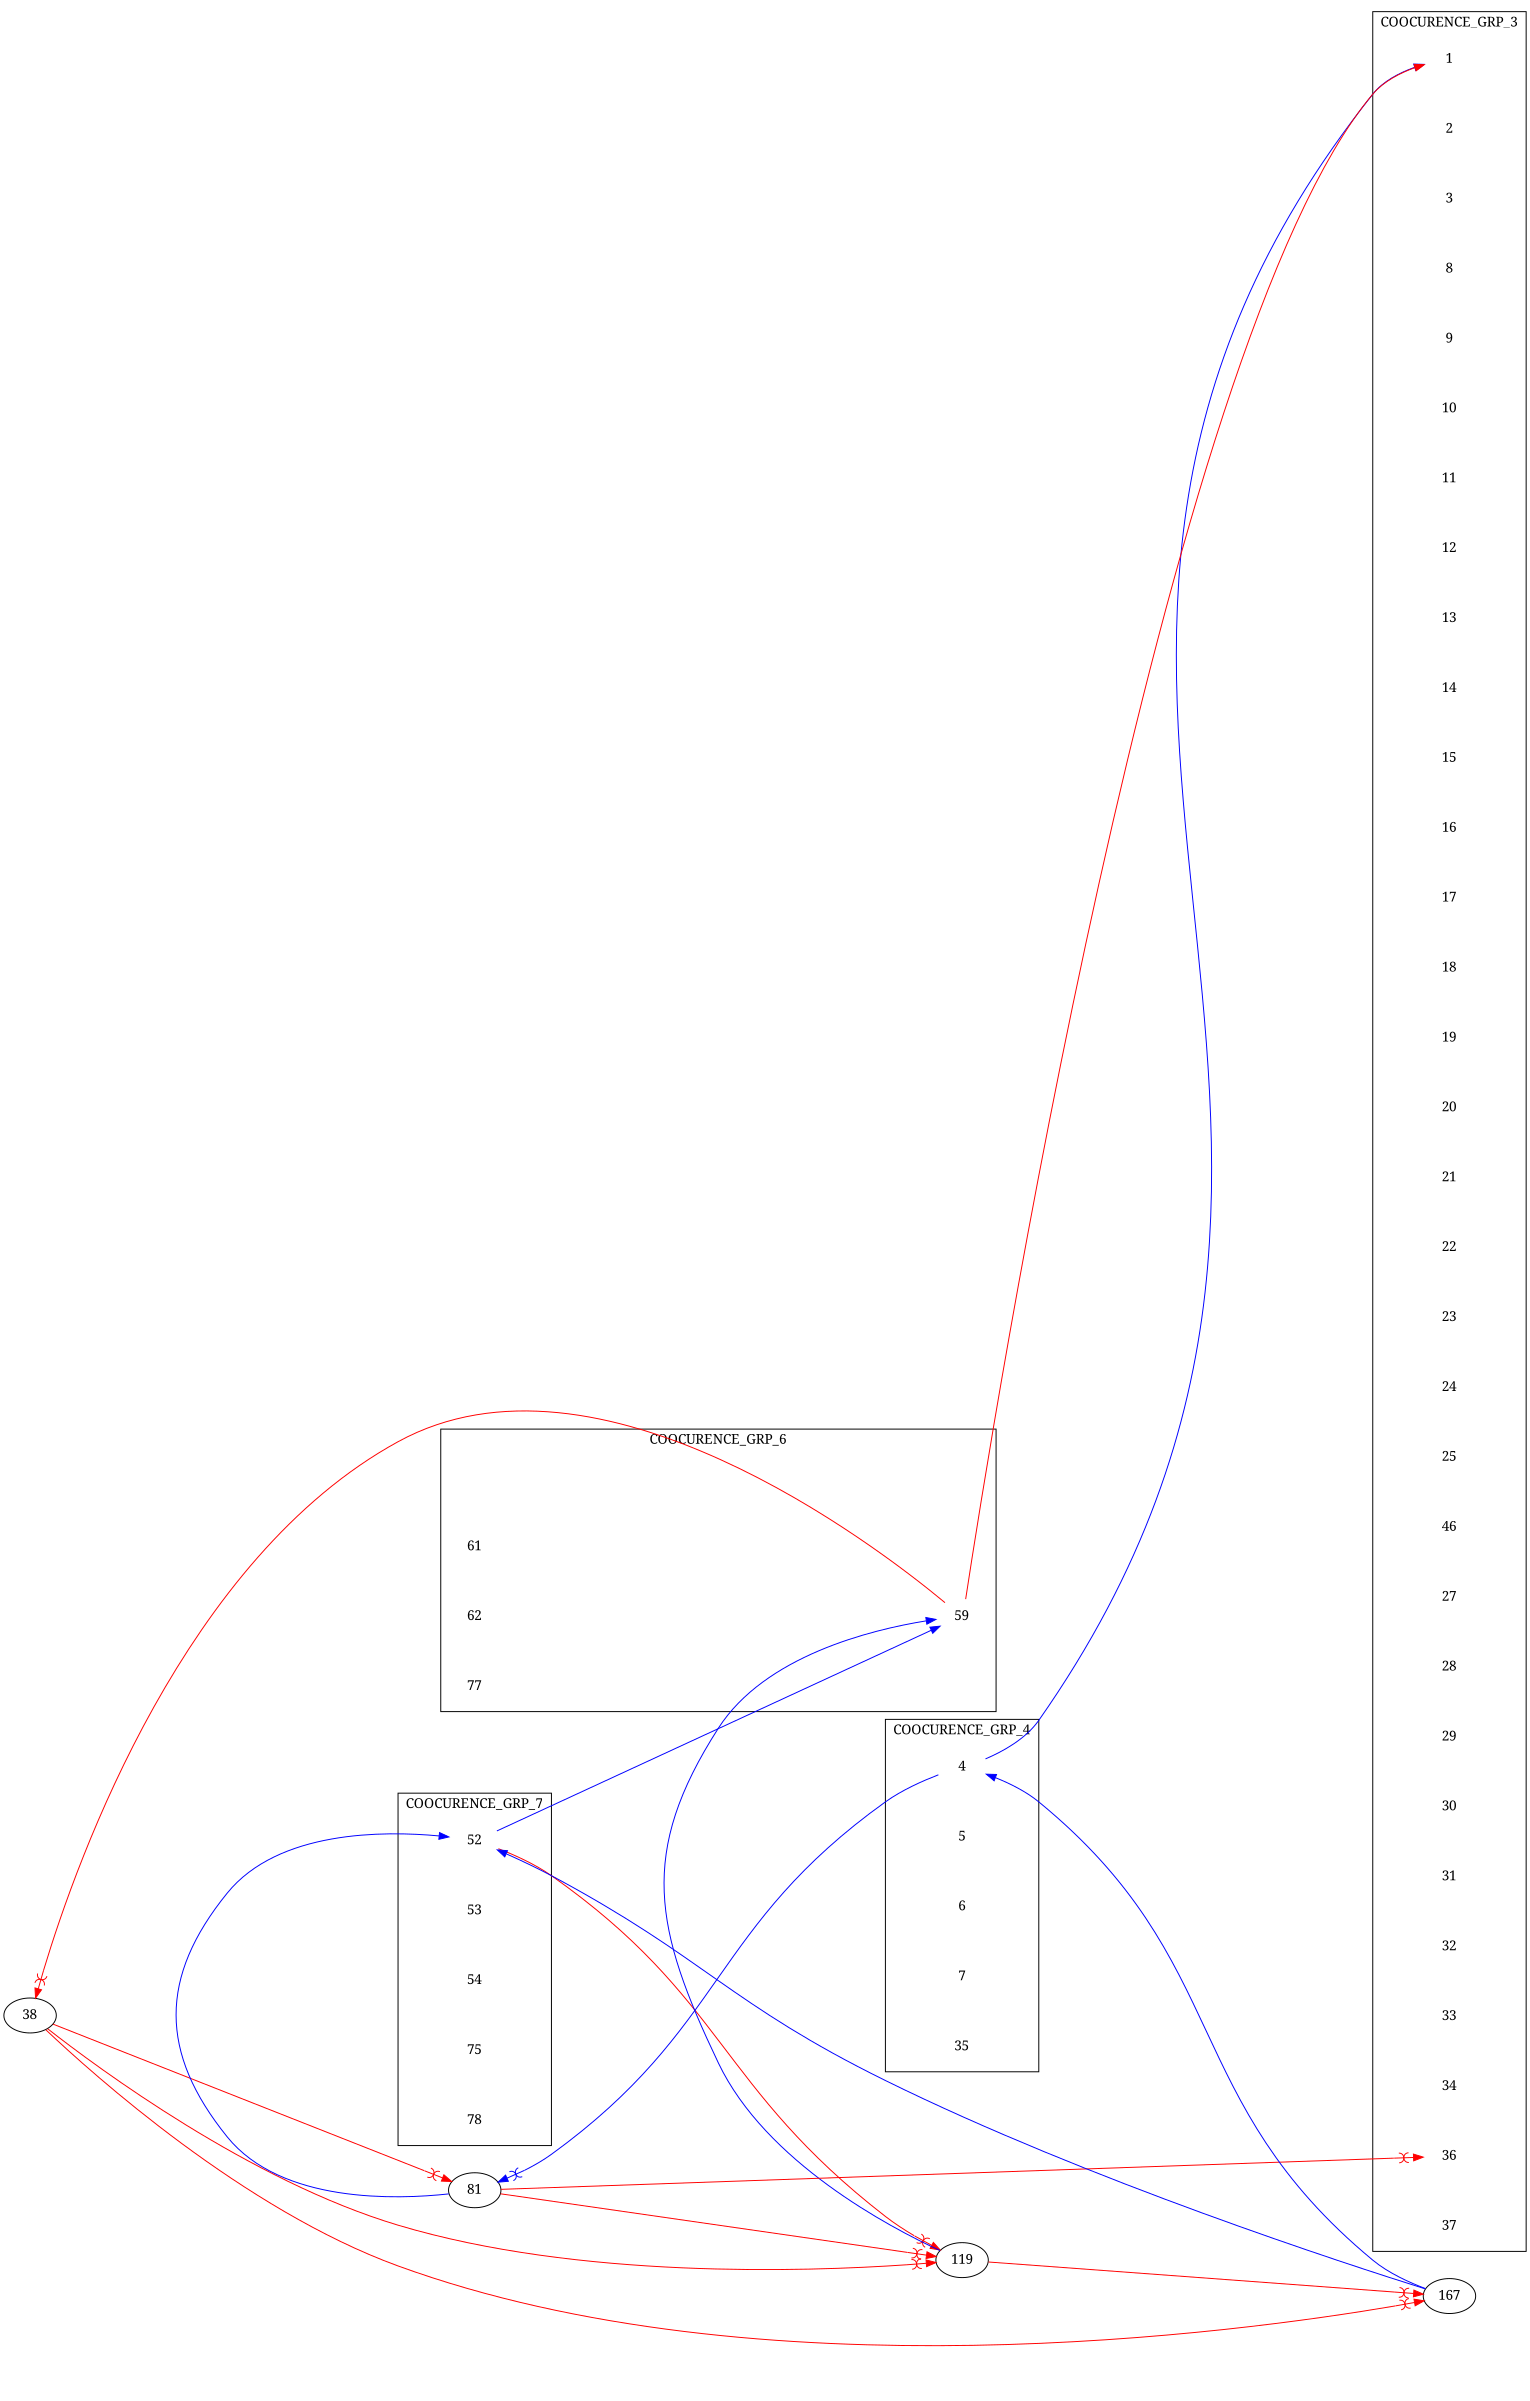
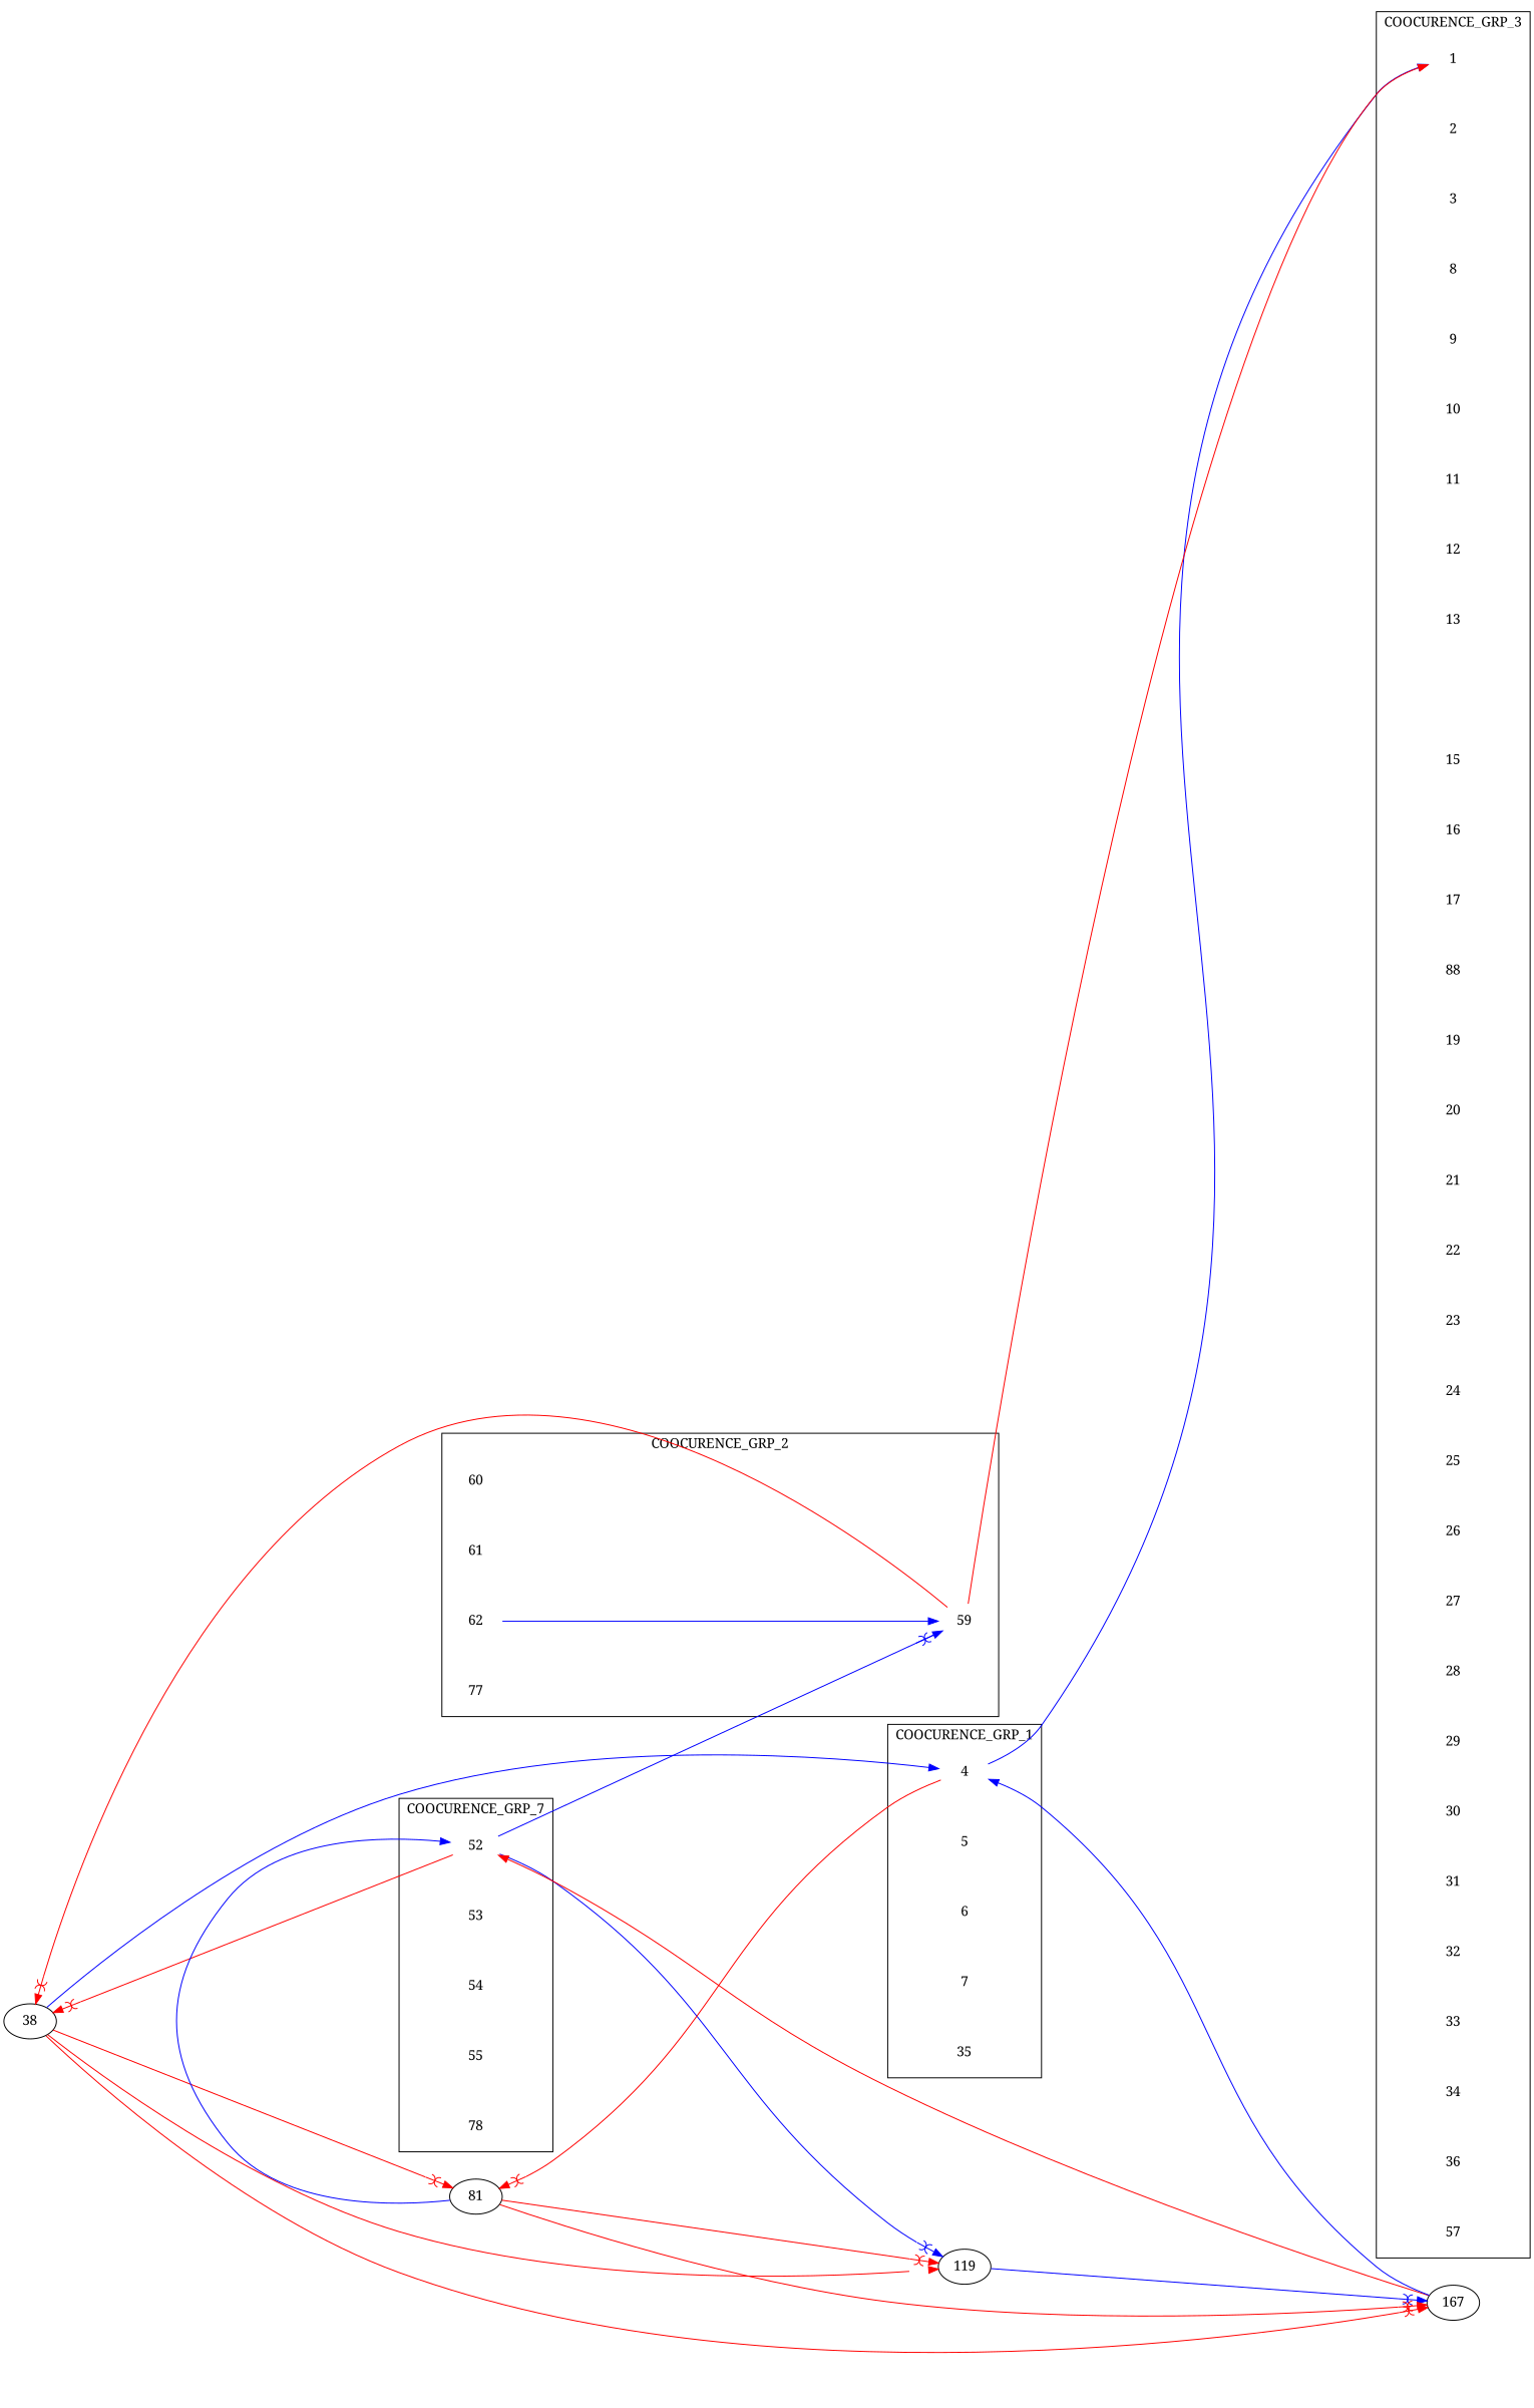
  digraph {
    compound=true
    fontname="Noto Serif"
    nodesep=0.5
    rankdir=LR
    ranksep=5
    node [color=white fontname="Noto Serif" style=filled]
    edge [color=red fontname="Noto Serif" arrowhead=normalicurvecurve]
    52
    53
    54
-   55 [label=75]
+   55
    78
    4
    5
    6
    7
    35
    59
+   60
    61
    62
    77
    1
    2
    3
    8
    9
    10
    11
    12
    13
-   14
    15
    16
    17
-   18
+   18 [label=88]
    19
    20
    21
    22
    23
    24
    25
-   26 [label=46]
+   26
    27
    28
    29
    30
    31
    32
    33
    34
    36
-   37
+   37 [label=57]
    119 [color="" style=""]
    38 [color="" style=""]
    81 [color="" style=""]
    167 [color="" style=""]
    subgraph cluster_1 {
      color=black
      label=COOCURENCE_GRP_7
      52
      53
      54
      55
      78
    }
    subgraph cluster_2 {
      color=black
-     label=COOCURENCE_GRP_4
+     label=COOCURENCE_GRP_1
      4
      5
      6
      7
      35
    }
    subgraph cluster_3 {
      color=black
-     label=COOCURENCE_GRP_6
+     label=COOCURENCE_GRP_2
      59
+     60
      61
      62
      77
    }
    subgraph cluster_4 {
      color=black
      label=COOCURENCE_GRP_3
      1
      2
      3
      8
      9
      10
      11
      12
      13
-     14
      15
      16
      17
      18
      19
      20
      21
      22
      23
      24
      25
      26
      27
      28
      29
      30
      31
      32
      33
      34
      36
      37
    }
-   52 -> 59 [color=blue arrowhead=""]
-   52 -> 119
+   52 -> 59 [color=blue]
+   52 -> 119 [color=blue]
+   52 -> 38
    4 -> 1 [color=blue arrowhead=""]
-   4 -> 81 [color=blue]
+   4 -> 81
    59 -> 1 [arrowhead=""]
    59 -> 38
-   119 -> 59 [color=blue arrowhead=""]
-   119 -> 167
-   38 -> 119
+   62 -> 59 [color=blue arrowhead=""]
+   119 -> 167 [color=blue]
+   38 -> 4 [color=blue arrowhead=""]
+   38 -> 119 [arrowhead=normal]
    38 -> 81
    38 -> 167
    81 -> 52 [color=blue arrowhead=""]
    81 -> 119
-   81 -> 36
-   167 -> 52 [color=blue arrowhead=""]
+   81 -> 167
+   167 -> 52 [arrowhead=""]
    167 -> 4 [color=blue arrowhead=""]
  }
